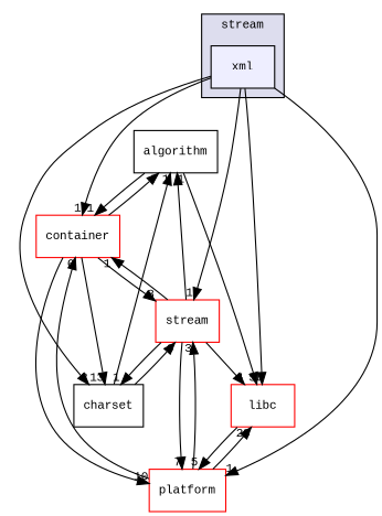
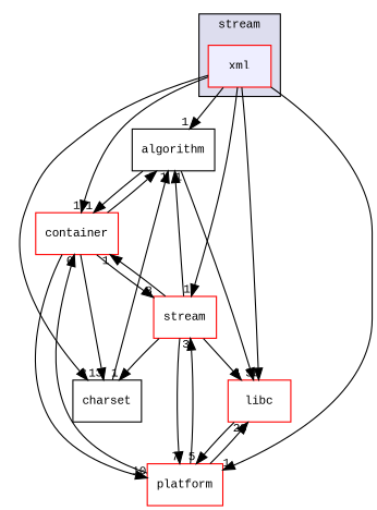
  digraph {
    compound=true
    node [fillcolor=white fontname=CourierNew fontsize=10 shape=box style=filled color=red]
    edge [headlabel=1 labeldistance=1.5 labelfontname=CourierNew labelfontsize=10]
-   n1 [fillcolor="#eeeeff" label=xml pencolor=black color=""]
+   n1 [fillcolor="#eeeeff" label=xml pencolor=black]
    n2 [label=algorithm fillcolor="" style="" color=""]
    n3 [label=container]
    n4 [label=charset fillcolor="" style="" color=""]
    n5 [label=platform]
    n6 [label=stream]
    n7 [label=libc]
    subgraph cluster_1 {
      bgcolor="#ddddee"
      fontname=CourierNew
      fontsize=10
      label=stream
      pencolor=black
      n1
    }
+   n1 -> n2
    n1 -> n3
    n1 -> n4 [headlabel=2]
    n1 -> n5
    n1 -> n6
    n1 -> n7
    n2 -> n3
    n2 -> n7 [headlabel=5]
    n3 -> n2 [headlabel=7]
    n3 -> n4 [headlabel=13]
    n3 -> n5 [headlabel=10]
    n3 -> n6 [headlabel=8]
    n4 -> n2
-   n4 -> n6 [headlabel=9]
    n5 -> n3 [headlabel=6]
    n5 -> n6 [headlabel=3]
    n5 -> n7 [headlabel=28]
    n6 -> n2
    n6 -> n3
    n6 -> n4
    n6 -> n5 [headlabel=7]
    n6 -> n7 [headlabel=4]
    n7 -> n5 [headlabel=5]
  }
